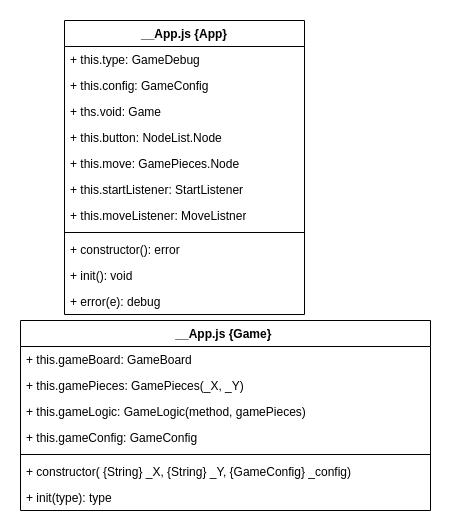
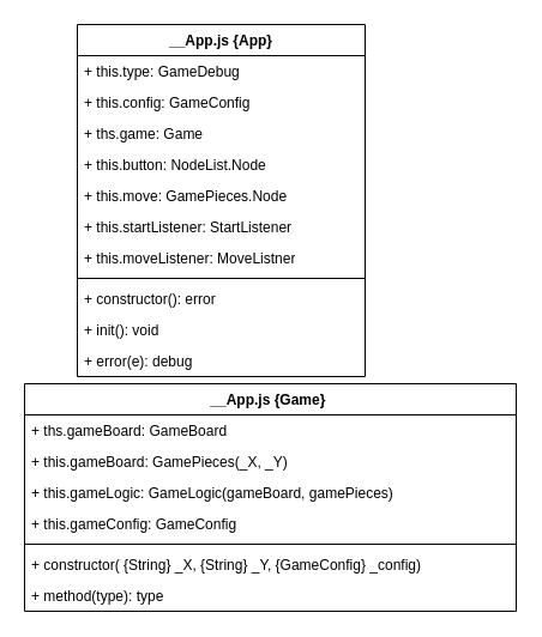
  <mxCell id="0" />
  <mxCell id="1" parent="0" />
  <mxCell id="2" value="__App.js {App}" style="swimlane;fontStyle=1;align=center;verticalAlign=top;childLayout=stackLayout;horizontal=1;startSize=26;horizontalStack=0;resizeParent=1;resizeParentMax=0;resizeLast=0;collapsible=1;marginBottom=0;whiteSpace=wrap;html=1;" vertex="1" parent="1"><mxGeometry x="64" y="20" width="240" height="294" as="geometry" /></mxCell>
  <mxCell id="3" value="+ this.type: GameDebug" style="text;strokeColor=none;fillColor=none;align=left;verticalAlign=top;spacingLeft=4;spacingRight=4;overflow=hidden;rotatable=0;points=[[0,0.5],[1,0.5]];portConstraint=eastwest;whiteSpace=wrap;html=1;" vertex="1" parent="2"><mxGeometry y="26" width="240" height="26" as="geometry" /></mxCell>
  <mxCell id="4" value="+ this.config: GameConfig" style="text;strokeColor=none;fillColor=none;align=left;verticalAlign=top;spacingLeft=4;spacingRight=4;overflow=hidden;rotatable=0;points=[[0,0.5],[1,0.5]];portConstraint=eastwest;whiteSpace=wrap;html=1;" vertex="1" parent="2"><mxGeometry y="52" width="240" height="26" as="geometry" /></mxCell>
- <mxCell id="5" value="+ ths.void: Game" style="text;strokeColor=none;fillColor=none;align=left;verticalAlign=top;spacingLeft=4;spacingRight=4;overflow=hidden;rotatable=0;points=[[0,0.5],[1,0.5]];portConstraint=eastwest;whiteSpace=wrap;html=1;" vertex="1" parent="2"><mxGeometry y="78" width="240" height="26" as="geometry" /></mxCell>
+ <mxCell id="5" value="+ ths.game: Game" style="text;strokeColor=none;fillColor=none;align=left;verticalAlign=top;spacingLeft=4;spacingRight=4;overflow=hidden;rotatable=0;points=[[0,0.5],[1,0.5]];portConstraint=eastwest;whiteSpace=wrap;html=1;" vertex="1" parent="2"><mxGeometry y="78" width="240" height="26" as="geometry" /></mxCell>
  <mxCell id="6" value="+ this.button: NodeList.Node" style="text;strokeColor=none;fillColor=none;align=left;verticalAlign=top;spacingLeft=4;spacingRight=4;overflow=hidden;rotatable=0;points=[[0,0.5],[1,0.5]];portConstraint=eastwest;whiteSpace=wrap;html=1;" vertex="1" parent="2"><mxGeometry y="104" width="240" height="26" as="geometry" /></mxCell>
  <mxCell id="7" value="+ this.move: GamePieces.Node" style="text;strokeColor=none;fillColor=none;align=left;verticalAlign=top;spacingLeft=4;spacingRight=4;overflow=hidden;rotatable=0;points=[[0,0.5],[1,0.5]];portConstraint=eastwest;whiteSpace=wrap;html=1;" vertex="1" parent="2"><mxGeometry y="130" width="240" height="26" as="geometry" /></mxCell>
  <mxCell id="8" value="+ this.startListener: StartListener" style="text;strokeColor=none;fillColor=none;align=left;verticalAlign=top;spacingLeft=4;spacingRight=4;overflow=hidden;rotatable=0;points=[[0,0.5],[1,0.5]];portConstraint=eastwest;whiteSpace=wrap;html=1;" vertex="1" parent="2"><mxGeometry y="156" width="240" height="26" as="geometry" /></mxCell>
  <mxCell id="9" value="+ this.moveListener: MoveListner" style="text;strokeColor=none;fillColor=none;align=left;verticalAlign=top;spacingLeft=4;spacingRight=4;overflow=hidden;rotatable=0;points=[[0,0.5],[1,0.5]];portConstraint=eastwest;whiteSpace=wrap;html=1;" vertex="1" parent="2"><mxGeometry y="182" width="240" height="26" as="geometry" /></mxCell>
  <mxCell id="10" value="" style="line;strokeWidth=1;fillColor=none;align=left;verticalAlign=middle;spacingTop=-1;spacingLeft=3;spacingRight=3;rotatable=0;labelPosition=right;points=[];portConstraint=eastwest;strokeColor=inherit;" vertex="1" parent="2"><mxGeometry y="208" width="240" height="8" as="geometry" /></mxCell>
  <mxCell id="11" value="+ constructor(): error" style="text;strokeColor=none;fillColor=none;align=left;verticalAlign=top;spacingLeft=4;spacingRight=4;overflow=hidden;rotatable=0;points=[[0,0.5],[1,0.5]];portConstraint=eastwest;whiteSpace=wrap;html=1;" vertex="1" parent="2"><mxGeometry y="216" width="240" height="26" as="geometry" /></mxCell>
  <mxCell id="12" value="+ init(): void" style="text;strokeColor=none;fillColor=none;align=left;verticalAlign=top;spacingLeft=4;spacingRight=4;overflow=hidden;rotatable=0;points=[[0,0.5],[1,0.5]];portConstraint=eastwest;whiteSpace=wrap;html=1;" vertex="1" parent="2"><mxGeometry y="242" width="240" height="26" as="geometry" /></mxCell>
  <mxCell id="13" value="+ error(e): debug" style="text;strokeColor=none;fillColor=none;align=left;verticalAlign=top;spacingLeft=4;spacingRight=4;overflow=hidden;rotatable=0;points=[[0,0.5],[1,0.5]];portConstraint=eastwest;whiteSpace=wrap;html=1;" vertex="1" parent="2"><mxGeometry y="268" width="240" height="26" as="geometry" /></mxCell>
  <mxCell id="14" value="__App.js {Game}&amp;nbsp;" style="swimlane;fontStyle=1;align=center;verticalAlign=top;childLayout=stackLayout;horizontal=1;startSize=26;horizontalStack=0;resizeParent=1;resizeParentMax=0;resizeLast=0;collapsible=1;marginBottom=0;whiteSpace=wrap;html=1;" vertex="1" parent="1"><mxGeometry x="20" y="320" width="410" height="190" as="geometry" /></mxCell>
- <mxCell id="15" value="+ this.gameBoard: GameBoard" style="text;strokeColor=none;fillColor=none;align=left;verticalAlign=top;spacingLeft=4;spacingRight=4;overflow=hidden;rotatable=0;points=[[0,0.5],[1,0.5]];portConstraint=eastwest;whiteSpace=wrap;html=1;" vertex="1" parent="14"><mxGeometry y="26" width="410" height="26" as="geometry" /></mxCell>
- <mxCell id="16" value="+ this.gamePieces: GamePieces(_X, _Y)" style="text;strokeColor=none;fillColor=none;align=left;verticalAlign=top;spacingLeft=4;spacingRight=4;overflow=hidden;rotatable=0;points=[[0,0.5],[1,0.5]];portConstraint=eastwest;whiteSpace=wrap;html=1;" vertex="1" parent="14"><mxGeometry y="52" width="410" height="26" as="geometry" /></mxCell>
- <mxCell id="17" value="+ this.gameLogic: GameLogic(method, gamePieces)" style="text;strokeColor=none;fillColor=none;align=left;verticalAlign=top;spacingLeft=4;spacingRight=4;overflow=hidden;rotatable=0;points=[[0,0.5],[1,0.5]];portConstraint=eastwest;whiteSpace=wrap;html=1;" vertex="1" parent="14"><mxGeometry y="78" width="410" height="26" as="geometry" /></mxCell>
+ <mxCell id="15" value="+ ths.gameBoard: GameBoard" style="text;strokeColor=none;fillColor=none;align=left;verticalAlign=top;spacingLeft=4;spacingRight=4;overflow=hidden;rotatable=0;points=[[0,0.5],[1,0.5]];portConstraint=eastwest;whiteSpace=wrap;html=1;" vertex="1" parent="14"><mxGeometry y="26" width="410" height="26" as="geometry" /></mxCell>
+ <mxCell id="16" value="+ this.gameBoard: GamePieces(_X, _Y)" style="text;strokeColor=none;fillColor=none;align=left;verticalAlign=top;spacingLeft=4;spacingRight=4;overflow=hidden;rotatable=0;points=[[0,0.5],[1,0.5]];portConstraint=eastwest;whiteSpace=wrap;html=1;" vertex="1" parent="14"><mxGeometry y="52" width="410" height="26" as="geometry" /></mxCell>
+ <mxCell id="17" value="+ this.gameLogic: GameLogic(gameBoard, gamePieces)" style="text;strokeColor=none;fillColor=none;align=left;verticalAlign=top;spacingLeft=4;spacingRight=4;overflow=hidden;rotatable=0;points=[[0,0.5],[1,0.5]];portConstraint=eastwest;whiteSpace=wrap;html=1;" vertex="1" parent="14"><mxGeometry y="78" width="410" height="26" as="geometry" /></mxCell>
  <mxCell id="18" value="+ this.gameConfig: GameConfig" style="text;strokeColor=none;fillColor=none;align=left;verticalAlign=top;spacingLeft=4;spacingRight=4;overflow=hidden;rotatable=0;points=[[0,0.5],[1,0.5]];portConstraint=eastwest;whiteSpace=wrap;html=1;" vertex="1" parent="14"><mxGeometry y="104" width="410" height="26" as="geometry" /></mxCell>
  <mxCell id="19" value="" style="line;strokeWidth=1;fillColor=none;align=left;verticalAlign=middle;spacingTop=-1;spacingLeft=3;spacingRight=3;rotatable=0;labelPosition=right;points=[];portConstraint=eastwest;strokeColor=inherit;" vertex="1" parent="14"><mxGeometry y="130" width="410" height="8" as="geometry" /></mxCell>
  <mxCell id="20" value="+ constructor( {String} _X, {String} _Y, {GameConfig} _config)" style="text;strokeColor=none;fillColor=none;align=left;verticalAlign=top;spacingLeft=4;spacingRight=4;overflow=hidden;rotatable=0;points=[[0,0.5],[1,0.5]];portConstraint=eastwest;whiteSpace=wrap;html=1;" vertex="1" parent="14"><mxGeometry y="138" width="410" height="26" as="geometry" /></mxCell>
- <mxCell id="21" value="+ init(type): type" style="text;strokeColor=none;fillColor=none;align=left;verticalAlign=top;spacingLeft=4;spacingRight=4;overflow=hidden;rotatable=0;points=[[0,0.5],[1,0.5]];portConstraint=eastwest;whiteSpace=wrap;html=1;" vertex="1" parent="14"><mxGeometry y="164" width="410" height="26" as="geometry" /></mxCell>
+ <mxCell id="21" value="+ method(type): type" style="text;strokeColor=none;fillColor=none;align=left;verticalAlign=top;spacingLeft=4;spacingRight=4;overflow=hidden;rotatable=0;points=[[0,0.5],[1,0.5]];portConstraint=eastwest;whiteSpace=wrap;html=1;" vertex="1" parent="14"><mxGeometry y="164" width="410" height="26" as="geometry" /></mxCell>
